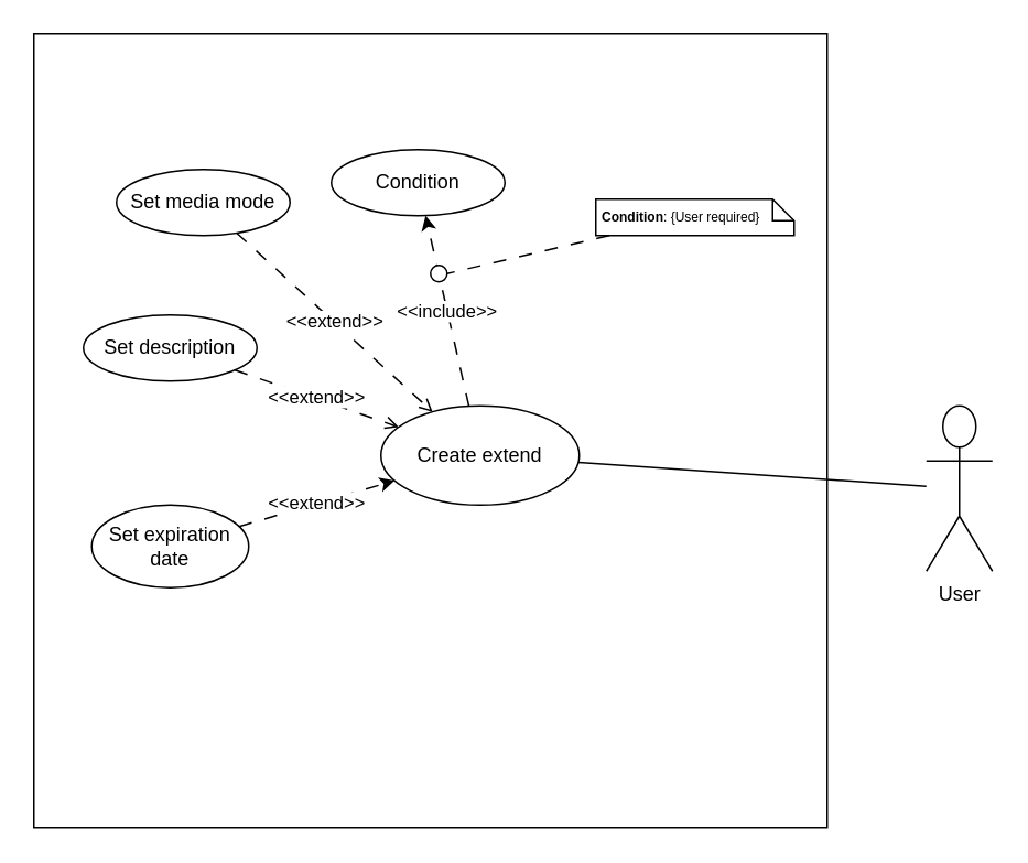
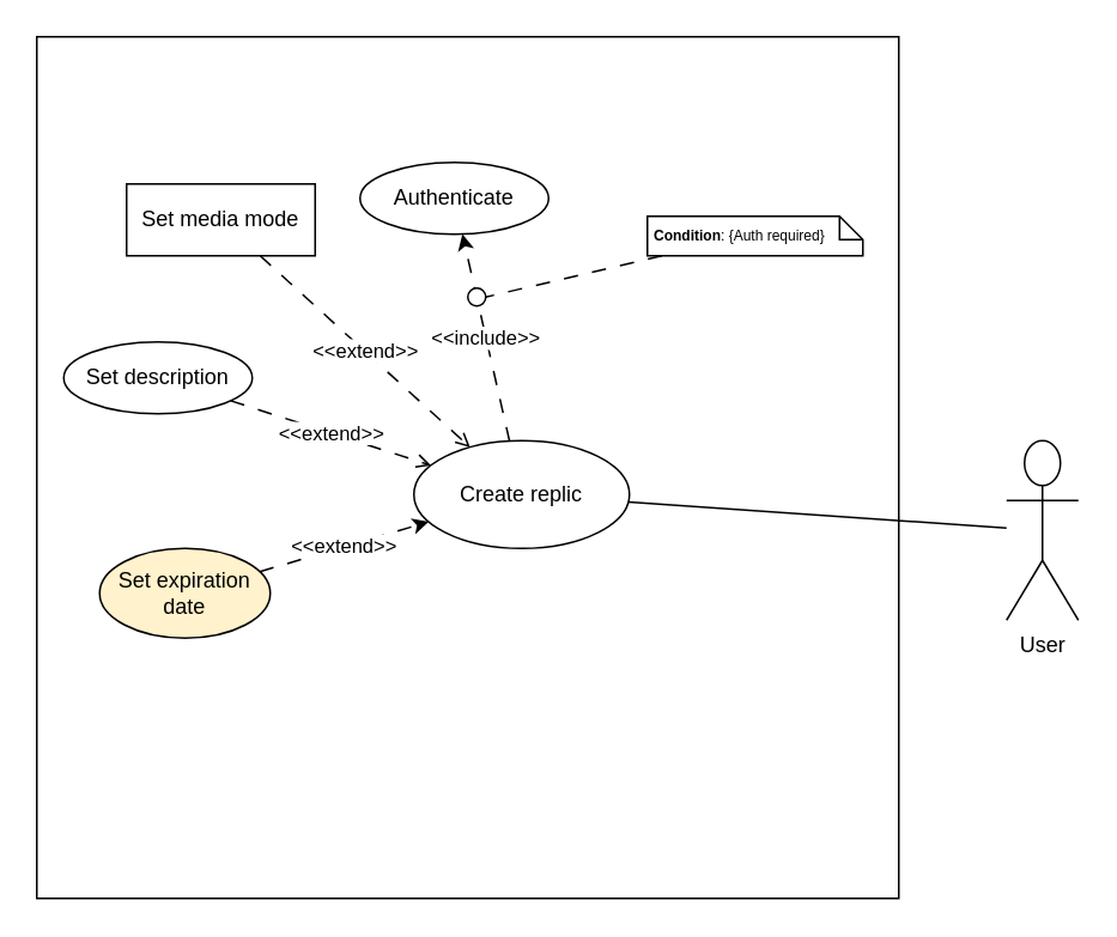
  <mxCell id="0" />
  <mxCell id="1" parent="0" />
  <mxCell id="2" value="" style="whiteSpace=wrap;html=1;aspect=fixed;" parent="1" vertex="1"><mxGeometry x="20" y="20" width="480" height="480" as="geometry" /></mxCell>
  <mxCell id="3" value="&amp;lt;&amp;lt;extend&amp;gt;&amp;gt;" style="rounded=0;orthogonalLoop=1;jettySize=auto;html=1;dashed=1;dashPattern=8 8;endArrow=open;endFill=0;" parent="1" source="13" target="6" edge="1"><mxGeometry relative="1" as="geometry" /></mxCell>
  <mxCell id="4" value="&amp;lt;&amp;lt;extend&amp;gt;&amp;gt;" style="rounded=0;orthogonalLoop=1;jettySize=auto;html=1;dashed=1;dashPattern=8 8;" parent="1" source="14" target="6" edge="1"><mxGeometry relative="1" as="geometry" /></mxCell>
  <mxCell id="5" value="&amp;lt;&amp;lt;extend&amp;gt;&amp;gt;" style="rounded=0;orthogonalLoop=1;jettySize=auto;html=1;dashed=1;dashPattern=8 8;endArrow=open;endFill=0;" parent="1" source="17" target="6" edge="1"><mxGeometry relative="1" as="geometry" /></mxCell>
- <mxCell id="6" value="Create extend" style="ellipse;whiteSpace=wrap;html=1;" parent="1" vertex="1"><mxGeometry x="230" y="245" width="120" height="60" as="geometry" /></mxCell>
+ <mxCell id="6" value="Create replic" style="ellipse;whiteSpace=wrap;html=1;" parent="1" vertex="1"><mxGeometry x="230" y="245" width="120" height="60" as="geometry" /></mxCell>
  <mxCell id="7" value="&amp;lt;&amp;lt;include&amp;gt;&amp;gt;" style="rounded=0;orthogonalLoop=1;jettySize=auto;html=1;dashed=1;dashPattern=8 8;strokeColor=default;flowAnimation=0;shadow=0;jumpStyle=none;" parent="1" source="6" target="8" edge="1"><mxGeometry relative="1" as="geometry" /></mxCell>
- <mxCell id="8" value="Condition" style="ellipse;whiteSpace=wrap;html=1;" parent="1" vertex="1"><mxGeometry x="200" y="90" width="105" height="40" as="geometry" /></mxCell>
+ <mxCell id="8" value="Authenticate" style="ellipse;whiteSpace=wrap;html=1;" parent="1" vertex="1"><mxGeometry x="200" y="90" width="105" height="40" as="geometry" /></mxCell>
  <mxCell id="9" value="" style="ellipse;whiteSpace=wrap;html=1;aspect=fixed;" parent="1" vertex="1"><mxGeometry x="260" y="160" width="10" height="10" as="geometry" /></mxCell>
  <mxCell id="10" value="" style="shape=note2;boundedLbl=1;whiteSpace=wrap;html=1;size=13;verticalAlign=top;align=center;" parent="1" vertex="1"><mxGeometry x="360" y="120" width="120" height="22" as="geometry" /></mxCell>
  <mxCell id="11" style="rounded=0;orthogonalLoop=1;jettySize=auto;html=1;entryX=1;entryY=0.5;entryDx=0;entryDy=0;dashed=1;dashPattern=8 8;endArrow=none;endFill=0;" parent="1" source="12" target="9" edge="1"><mxGeometry relative="1" as="geometry" /></mxCell>
- <mxCell id="12" value="&lt;b&gt;Condition&lt;/b&gt;: {User required}" style="text;html=1;align=left;verticalAlign=middle;whiteSpace=wrap;rounded=0;fontSize=8;spacingLeft=4;spacing=0;" parent="1" vertex="1"><mxGeometry x="360" y="120" width="110" height="22" as="geometry" /></mxCell>
- <mxCell id="13" value="Set description" style="ellipse;whiteSpace=wrap;html=1;" parent="1" vertex="1"><mxGeometry x="50" y="190" width="105" height="40" as="geometry" /></mxCell>
- <mxCell id="14" value="Set expiration date" style="ellipse;whiteSpace=wrap;html=1;" parent="1" vertex="1"><mxGeometry x="55" y="305" width="95" height="50" as="geometry" /></mxCell>
+ <mxCell id="12" value="&lt;b&gt;Condition&lt;/b&gt;: {Auth required}" style="text;html=1;align=left;verticalAlign=middle;whiteSpace=wrap;rounded=0;fontSize=8;spacingLeft=4;spacing=0;" parent="1" vertex="1"><mxGeometry x="360" y="120" width="110" height="22" as="geometry" /></mxCell>
+ <mxCell id="13" value="Set description" style="ellipse;whiteSpace=wrap;html=1;" parent="1" vertex="1"><mxGeometry x="35" y="190" width="105" height="40" as="geometry" /></mxCell>
+ <mxCell id="14" value="Set expiration date" style="ellipse;whiteSpace=wrap;html=1;fillColor=#fff2cc;" parent="1" vertex="1"><mxGeometry x="55" y="305" width="95" height="50" as="geometry" /></mxCell>
  <mxCell id="15" style="rounded=0;orthogonalLoop=1;jettySize=auto;html=1;endArrow=none;endFill=0;" parent="1" source="16" target="6" edge="1"><mxGeometry relative="1" as="geometry" /></mxCell>
  <mxCell id="16" value="User" style="shape=umlActor;verticalLabelPosition=bottom;verticalAlign=top;html=1;" parent="1" vertex="1"><mxGeometry x="560" y="245" width="40" height="100" as="geometry" /></mxCell>
- <mxCell id="17" value="Set media mode" style="ellipse;whiteSpace=wrap;html=1;" parent="1" vertex="1"><mxGeometry x="70" y="102" width="105" height="40" as="geometry" /></mxCell>
+ <mxCell id="17" value="Set media mode" style="whiteSpace=wrap;html=1;rounded=0;" parent="1" vertex="1"><mxGeometry x="70" y="102" width="105" height="40" as="geometry" /></mxCell>
